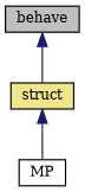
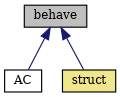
  digraph {
    fontname="DejaVu Serif"
    node [color=black fillcolor=white fontname="DejaVu Serif" fontsize=10 shape=record style=filled]
    edge [color=midnightblue dir=back fontname="DejaVu Serif" fontsize=10 labelfontname=FreeSans labelfontsize=10 style=solid]
    n1 [fillcolor=grey75 fontcolor=black height=0.2 label=behave width=0.4]
+   n2 [height=0.2 label=AC width=0.4]
    n3 [fillcolor=khaki height=0.2 label=struct width=0.4]
-   n4 [height=0.2 label=MP width=0.4]
+   n1 -> n2
    n1 -> n3
-   n3 -> n4
  }
